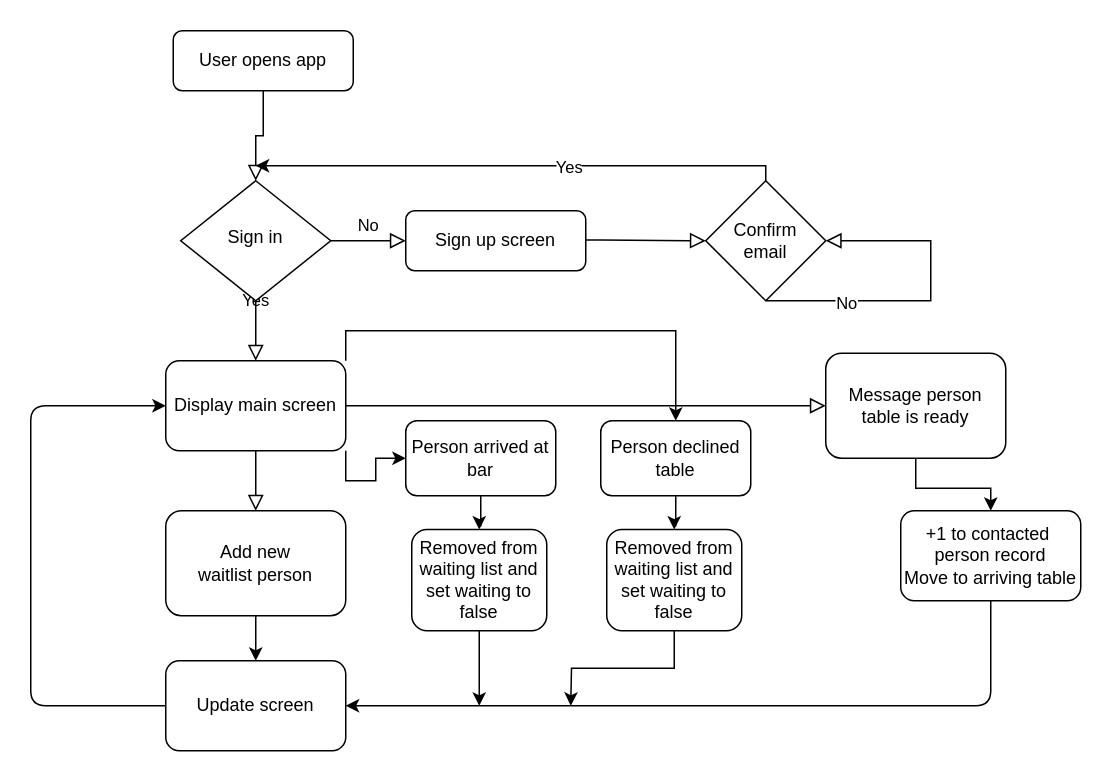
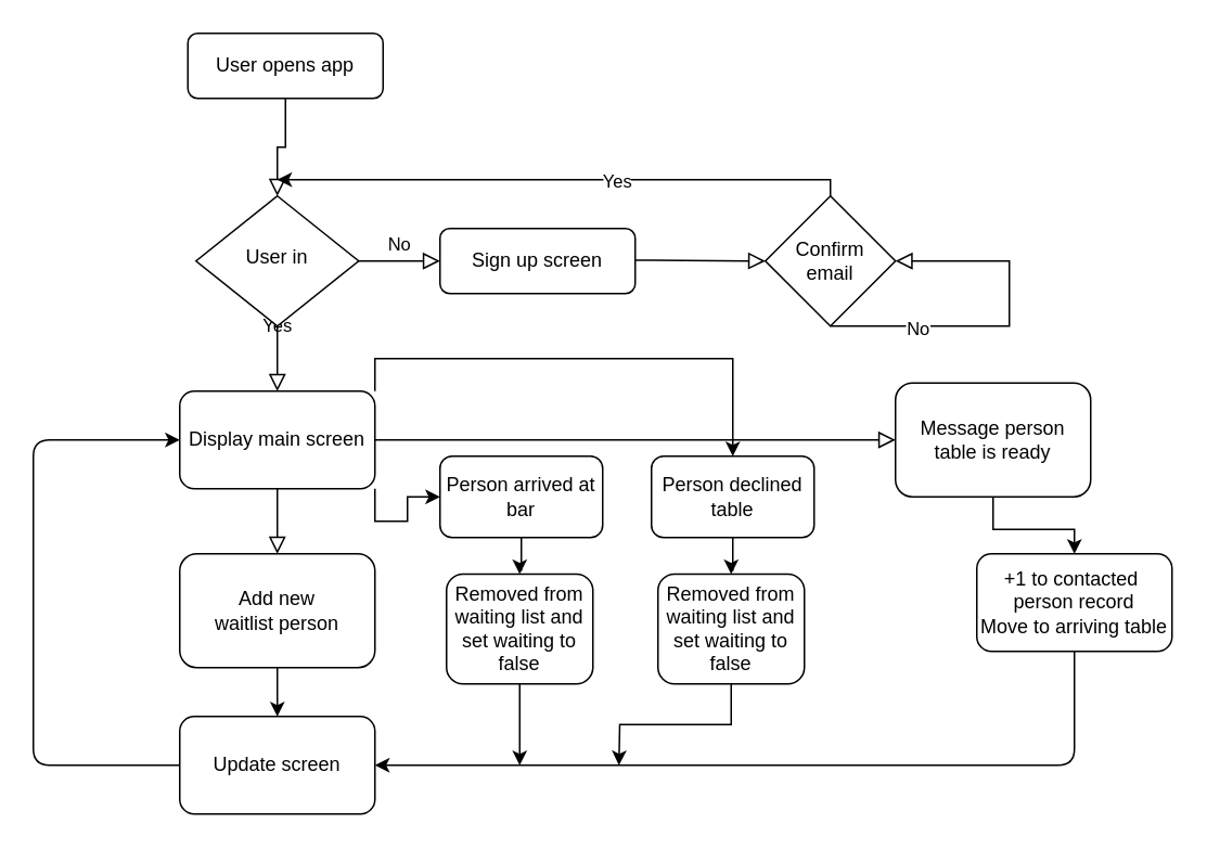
  <mxCell id="0" />
  <mxCell id="1" parent="0" />
  <mxCell id="2" value="" style="rounded=0;html=1;jettySize=auto;orthogonalLoop=1;fontSize=11;endArrow=block;endFill=0;endSize=8;strokeWidth=1;shadow=0;labelBackgroundColor=none;edgeStyle=orthogonalEdgeStyle;" parent="1" source="3" target="6" edge="1"><mxGeometry relative="1" as="geometry" /></mxCell>
  <mxCell id="3" value="User opens app" style="rounded=1;whiteSpace=wrap;html=1;fontSize=12;glass=0;strokeWidth=1;shadow=0;" parent="1" vertex="1"><mxGeometry x="115" y="20" width="120" height="40" as="geometry" /></mxCell>
  <mxCell id="4" value="Yes" style="rounded=0;html=1;jettySize=auto;orthogonalLoop=1;fontSize=11;endArrow=block;endFill=0;endSize=8;strokeWidth=1;shadow=0;labelBackgroundColor=none;edgeStyle=orthogonalEdgeStyle;" parent="1" source="6" edge="1"><mxGeometry y="20" relative="1" as="geometry"><mxPoint as="offset" /><mxPoint x="170" y="240" as="targetPoint" /></mxGeometry></mxCell>
  <mxCell id="5" value="No" style="edgeStyle=orthogonalEdgeStyle;rounded=0;html=1;jettySize=auto;orthogonalLoop=1;fontSize=11;endArrow=block;endFill=0;endSize=8;strokeWidth=1;shadow=0;labelBackgroundColor=none;" parent="1" source="6" target="7" edge="1"><mxGeometry y="10" relative="1" as="geometry"><mxPoint as="offset" /></mxGeometry></mxCell>
- <mxCell id="6" value="Sign in" style="rhombus;whiteSpace=wrap;html=1;shadow=0;fontFamily=Helvetica;fontSize=12;align=center;strokeWidth=1;spacing=6;spacingTop=-4;" parent="1" vertex="1"><mxGeometry x="120" y="120" width="100" height="80" as="geometry" /></mxCell>
+ <mxCell id="6" value="User in" style="rhombus;whiteSpace=wrap;html=1;shadow=0;fontFamily=Helvetica;fontSize=12;align=center;strokeWidth=1;spacing=6;spacingTop=-4;" parent="1" vertex="1"><mxGeometry x="120" y="120" width="100" height="80" as="geometry" /></mxCell>
  <mxCell id="7" value="Sign up screen" style="rounded=1;whiteSpace=wrap;html=1;fontSize=12;glass=0;strokeWidth=1;shadow=0;" parent="1" vertex="1"><mxGeometry x="270" y="140" width="120" height="40" as="geometry" /></mxCell>
  <mxCell id="8" value="" style="rounded=0;html=1;jettySize=auto;orthogonalLoop=1;fontSize=11;endArrow=block;endFill=0;endSize=8;strokeWidth=1;shadow=0;labelBackgroundColor=none;edgeStyle=orthogonalEdgeStyle;exitX=0.5;exitY=1;exitDx=0;exitDy=0;" parent="1" source="13" target="10" edge="1"><mxGeometry x="0.333" y="20" relative="1" as="geometry"><mxPoint as="offset" /><mxPoint x="170" y="320" as="sourcePoint" /></mxGeometry></mxCell>
  <mxCell id="9" value="" style="edgeStyle=orthogonalEdgeStyle;rounded=0;orthogonalLoop=1;jettySize=auto;html=1;" edge="1" parent="1" source="10" target="23"><mxGeometry relative="1" as="geometry" /></mxCell>
  <mxCell id="10" value="Add new&lt;br&gt;waitlist person" style="rounded=1;whiteSpace=wrap;html=1;fontSize=12;glass=0;strokeWidth=1;shadow=0;" parent="1" vertex="1"><mxGeometry x="110" y="340" width="120" height="70" as="geometry" /></mxCell>
  <mxCell id="11" style="edgeStyle=orthogonalEdgeStyle;rounded=0;orthogonalLoop=1;jettySize=auto;html=1;exitX=1;exitY=1;exitDx=0;exitDy=0;entryX=0;entryY=0.5;entryDx=0;entryDy=0;" edge="1" parent="1" source="13" target="28"><mxGeometry relative="1" as="geometry" /></mxCell>
  <mxCell id="12" style="edgeStyle=orthogonalEdgeStyle;rounded=0;orthogonalLoop=1;jettySize=auto;html=1;exitX=1;exitY=0;exitDx=0;exitDy=0;entryX=0.5;entryY=0;entryDx=0;entryDy=0;" edge="1" parent="1" source="13" target="32"><mxGeometry relative="1" as="geometry" /></mxCell>
  <mxCell id="13" value="Display main screen" style="rounded=1;whiteSpace=wrap;html=1;" vertex="1" parent="1"><mxGeometry x="110" y="240" width="120" height="60" as="geometry" /></mxCell>
  <mxCell id="14" value="" style="edgeStyle=orthogonalEdgeStyle;rounded=0;html=1;jettySize=auto;orthogonalLoop=1;fontSize=11;endArrow=block;endFill=0;endSize=8;strokeWidth=1;shadow=0;labelBackgroundColor=none;" edge="1" parent="1"><mxGeometry y="10" relative="1" as="geometry"><mxPoint as="offset" /><mxPoint x="390" y="159.5" as="sourcePoint" /><mxPoint x="470" y="160" as="targetPoint" /><Array as="points"><mxPoint x="400" y="159.5" /><mxPoint x="400" y="159.5" /></Array></mxGeometry></mxCell>
  <mxCell id="15" value="Confirm&lt;br&gt;email" style="rhombus;whiteSpace=wrap;html=1;" vertex="1" parent="1"><mxGeometry x="470" y="120" width="80" height="80" as="geometry" /></mxCell>
  <mxCell id="16" value="" style="edgeStyle=orthogonalEdgeStyle;rounded=0;orthogonalLoop=1;jettySize=auto;html=1;exitX=0.5;exitY=0;exitDx=0;exitDy=0;" edge="1" parent="1" source="15"><mxGeometry relative="1" as="geometry"><mxPoint x="520" y="90" as="sourcePoint" /><mxPoint x="170" y="110" as="targetPoint" /><Array as="points"><mxPoint x="510" y="110" /></Array></mxGeometry></mxCell>
  <mxCell id="17" value="Yes" style="edgeLabel;html=1;align=center;verticalAlign=middle;resizable=0;points=[];" vertex="1" connectable="0" parent="16"><mxGeometry x="-0.187" relative="1" as="geometry"><mxPoint as="offset" /></mxGeometry></mxCell>
  <mxCell id="18" value="" style="edgeStyle=orthogonalEdgeStyle;rounded=0;orthogonalLoop=1;jettySize=auto;html=1;" edge="1" parent="1" source="19" target="25"><mxGeometry relative="1" as="geometry" /></mxCell>
  <mxCell id="19" value="Message person&lt;br&gt;table is ready" style="rounded=1;whiteSpace=wrap;html=1;fontSize=12;glass=0;strokeWidth=1;shadow=0;" vertex="1" parent="1"><mxGeometry x="550" y="235" width="120" height="70" as="geometry" /></mxCell>
  <mxCell id="20" value="" style="rounded=0;html=1;jettySize=auto;orthogonalLoop=1;fontSize=11;endArrow=block;endFill=0;endSize=8;strokeWidth=1;shadow=0;labelBackgroundColor=none;edgeStyle=orthogonalEdgeStyle;exitX=1;exitY=0.5;exitDx=0;exitDy=0;entryX=0;entryY=0.5;entryDx=0;entryDy=0;" edge="1" parent="1" source="13" target="19"><mxGeometry x="0.333" y="20" relative="1" as="geometry"><mxPoint as="offset" /><mxPoint x="390" y="420" as="sourcePoint" /><mxPoint x="300" y="460" as="targetPoint" /></mxGeometry></mxCell>
  <mxCell id="21" value="" style="edgeStyle=orthogonalEdgeStyle;rounded=0;html=1;jettySize=auto;orthogonalLoop=1;fontSize=11;endArrow=block;endFill=0;endSize=8;strokeWidth=1;shadow=0;labelBackgroundColor=none;" edge="1" parent="1" target="15"><mxGeometry y="10" relative="1" as="geometry"><mxPoint as="offset" /><mxPoint x="510" y="200" as="sourcePoint" /><mxPoint x="630" y="140" as="targetPoint" /><Array as="points"><mxPoint x="620" y="200" /><mxPoint x="620" y="160" /></Array></mxGeometry></mxCell>
  <mxCell id="22" value="No&lt;br&gt;" style="edgeLabel;html=1;align=center;verticalAlign=middle;resizable=0;points=[];" vertex="1" connectable="0" parent="21"><mxGeometry x="-0.518" y="-1" relative="1" as="geometry"><mxPoint as="offset" /></mxGeometry></mxCell>
  <mxCell id="23" value="Update screen" style="whiteSpace=wrap;html=1;rounded=1;shadow=0;strokeWidth=1;glass=0;" vertex="1" parent="1"><mxGeometry x="110" y="440" width="120" height="60" as="geometry" /></mxCell>
  <mxCell id="24" value="" style="endArrow=classic;html=1;exitX=0;exitY=0.5;exitDx=0;exitDy=0;entryX=0;entryY=0.5;entryDx=0;entryDy=0;" edge="1" parent="1" source="23" target="13"><mxGeometry width="50" height="50" relative="1" as="geometry"><mxPoint x="20" y="490" as="sourcePoint" /><mxPoint x="20" y="200" as="targetPoint" /><Array as="points"><mxPoint x="20" y="470" /><mxPoint x="20" y="270" /></Array></mxGeometry></mxCell>
  <mxCell id="25" value="+1 to contacted&amp;nbsp;&lt;br&gt;person record&lt;br&gt;Move to arriving table" style="whiteSpace=wrap;html=1;rounded=1;shadow=0;strokeWidth=1;glass=0;" vertex="1" parent="1"><mxGeometry x="600" y="340" width="120" height="60" as="geometry" /></mxCell>
  <mxCell id="26" value="" style="endArrow=classic;html=1;exitX=0.5;exitY=1;exitDx=0;exitDy=0;entryX=1;entryY=0.5;entryDx=0;entryDy=0;" edge="1" parent="1" source="25" target="23"><mxGeometry width="50" height="50" relative="1" as="geometry"><mxPoint x="380" y="520" as="sourcePoint" /><mxPoint x="380" y="530" as="targetPoint" /><Array as="points"><mxPoint x="660" y="470" /><mxPoint x="380" y="470" /></Array></mxGeometry></mxCell>
  <mxCell id="27" value="" style="edgeStyle=orthogonalEdgeStyle;rounded=0;orthogonalLoop=1;jettySize=auto;html=1;" edge="1" parent="1" source="28" target="30"><mxGeometry relative="1" as="geometry" /></mxCell>
  <mxCell id="28" value="Person arrived at&lt;br&gt;bar" style="rounded=1;whiteSpace=wrap;html=1;fontSize=12;glass=0;strokeWidth=1;shadow=0;" vertex="1" parent="1"><mxGeometry x="270" y="280" width="100" height="50" as="geometry" /></mxCell>
  <mxCell id="29" style="edgeStyle=orthogonalEdgeStyle;rounded=0;orthogonalLoop=1;jettySize=auto;html=1;exitX=0.5;exitY=1;exitDx=0;exitDy=0;" edge="1" parent="1" source="30"><mxGeometry relative="1" as="geometry"><mxPoint x="319" y="470" as="targetPoint" /></mxGeometry></mxCell>
  <mxCell id="30" value="Removed from waiting list and set waiting to false" style="whiteSpace=wrap;html=1;rounded=1;shadow=0;strokeWidth=1;glass=0;" vertex="1" parent="1"><mxGeometry x="274" y="352.5" width="90" height="67.5" as="geometry" /></mxCell>
  <mxCell id="31" value="" style="edgeStyle=orthogonalEdgeStyle;rounded=0;orthogonalLoop=1;jettySize=auto;html=1;" edge="1" parent="1" source="32" target="34"><mxGeometry relative="1" as="geometry" /></mxCell>
  <mxCell id="32" value="Person declined table" style="rounded=1;whiteSpace=wrap;html=1;fontSize=12;glass=0;strokeWidth=1;shadow=0;" vertex="1" parent="1"><mxGeometry x="400" y="280" width="100" height="50" as="geometry" /></mxCell>
  <mxCell id="33" style="edgeStyle=orthogonalEdgeStyle;rounded=0;orthogonalLoop=1;jettySize=auto;html=1;exitX=0.5;exitY=1;exitDx=0;exitDy=0;" edge="1" parent="1" source="34"><mxGeometry relative="1" as="geometry"><mxPoint x="380" y="470" as="targetPoint" /></mxGeometry></mxCell>
  <mxCell id="34" value="Removed from waiting list and set waiting to false" style="whiteSpace=wrap;html=1;rounded=1;shadow=0;strokeWidth=1;glass=0;" vertex="1" parent="1"><mxGeometry x="404" y="352.5" width="90" height="67.5" as="geometry" /></mxCell>
